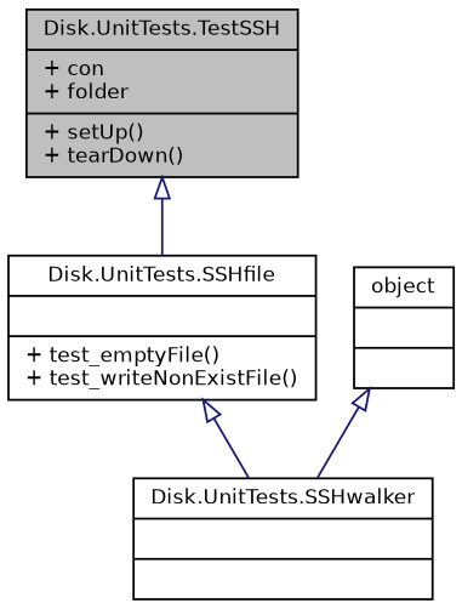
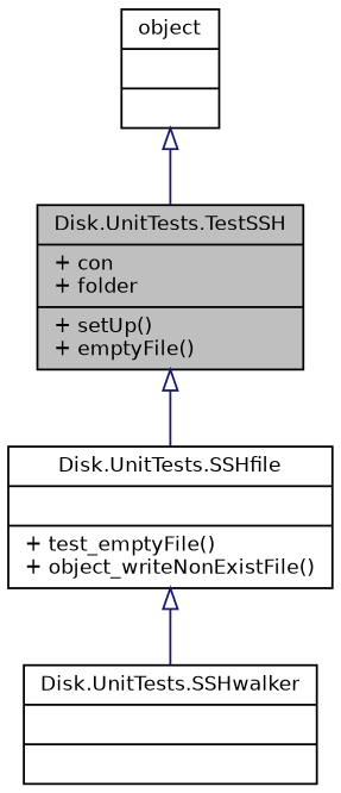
  digraph {
    node [color=black fontname=Helvetica fontsize=10 shape=record]
    edge [arrowtail=onormal color=midnightblue dir=back fontname=Helvetica fontsize=10 labelfontname=Helvetica labelfontsize=10 style=solid]
-   n1 [fillcolor=grey75 fontcolor=black height=0.2 label="{Disk.UnitTests.TestSSH\n|+ con\l+ folder\l|+ setUp()\l+ tearDown()\l}" style=filled width=0.4]
-   n2 [height=0.2 label="{Disk.UnitTests.SSHfile\n||+ test_emptyFile()\l+ test_writeNonExistFile()\l}" width=0.4]
+   n1 [fillcolor=grey75 fontcolor=black height=0.2 label="{Disk.UnitTests.TestSSH\n|+ con\l+ folder\l|+ setUp()\l+ emptyFile()\l}" style=filled width=0.4]
+   n2 [height=0.2 label="{Disk.UnitTests.SSHfile\n||+ test_emptyFile()\l+ object_writeNonExistFile()\l}" width=0.4]
    n3 [height=0.2 label="{Disk.UnitTests.SSHwalker\n||}" width=0.4]
    n4 [height=0.2 label="{object\n||}" width=0.4]
    n1 -> n2
    n2 -> n3
-   n4 -> n3
+   n4 -> n1
  }
